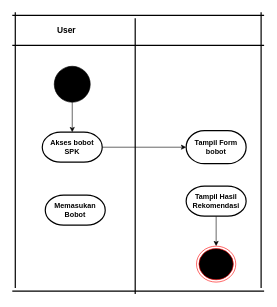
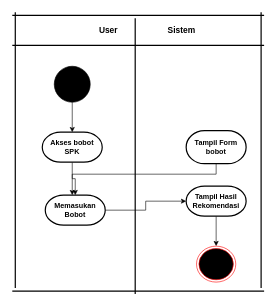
  <mxCell id="0" />
  <mxCell id="1" parent="0" />
  <mxCell id="2" value="" style="edgeStyle=orthogonalEdgeStyle;rounded=0;orthogonalLoop=1;jettySize=auto;html=1;" edge="1" parent="1" source="3" target="5"><mxGeometry relative="1" as="geometry" /></mxCell>
  <mxCell id="3" value="" style="ellipse;whiteSpace=wrap;html=1;aspect=fixed;fillColor=#000000;" vertex="1" parent="1"><mxGeometry x="90" y="110" width="60" height="60" as="geometry" /></mxCell>
- <mxCell id="4" style="edgeStyle=orthogonalEdgeStyle;rounded=0;orthogonalLoop=1;jettySize=auto;html=1;" edge="1" parent="1" source="5" target="7"><mxGeometry relative="1" as="geometry" /></mxCell>
+ <mxCell id="4" style="edgeStyle=orthogonalEdgeStyle;rounded=0;orthogonalLoop=1;jettySize=auto;html=1;" edge="1" parent="1" source="5" target="9"><mxGeometry relative="1" as="geometry" /></mxCell>
  <mxCell id="5" value="&lt;b&gt;Akses bobot SPK&lt;/b&gt;" style="strokeWidth=2;html=1;shape=mxgraph.flowchart.terminator;whiteSpace=wrap;fillColor=#FFFFFF;" vertex="1" parent="1"><mxGeometry x="70" y="220" width="100" height="50" as="geometry" /></mxCell>
+ <mxCell id="6" style="edgeStyle=orthogonalEdgeStyle;rounded=0;orthogonalLoop=1;jettySize=auto;html=1;" edge="1" parent="1" source="7" target="9"><mxGeometry relative="1" as="geometry"><Array as="points"><mxPoint x="360" y="290" /><mxPoint x="120" y="290" /></Array></mxGeometry></mxCell>
  <mxCell id="7" value="&lt;b&gt;Tampil Form bobot&lt;/b&gt;" style="strokeWidth=2;html=1;shape=mxgraph.flowchart.terminator;whiteSpace=wrap;fillColor=#FFFFFF;" vertex="1" parent="1"><mxGeometry x="310" y="217.5" width="100" height="55" as="geometry" /></mxCell>
+ <mxCell id="8" style="edgeStyle=orthogonalEdgeStyle;rounded=0;orthogonalLoop=1;jettySize=auto;html=1;" edge="1" parent="1" source="9" target="11"><mxGeometry relative="1" as="geometry" /></mxCell>
  <mxCell id="9" value="&lt;b&gt;Memasukan Bobot&lt;/b&gt;" style="strokeWidth=2;html=1;shape=mxgraph.flowchart.terminator;whiteSpace=wrap;fillColor=#FFFFFF;" vertex="1" parent="1"><mxGeometry x="75" y="325" width="100" height="50" as="geometry" /></mxCell>
  <mxCell id="10" style="edgeStyle=orthogonalEdgeStyle;rounded=0;orthogonalLoop=1;jettySize=auto;html=1;entryX=0.5;entryY=0;entryDx=0;entryDy=0;" edge="1" parent="1" source="11" target="12"><mxGeometry relative="1" as="geometry" /></mxCell>
  <mxCell id="11" value="&lt;b&gt;Tampil Hasil Rekomendasi&lt;/b&gt;" style="strokeWidth=2;html=1;shape=mxgraph.flowchart.terminator;whiteSpace=wrap;fillColor=#FFFFFF;" vertex="1" parent="1"><mxGeometry x="310" y="310" width="100" height="50" as="geometry" /></mxCell>
  <mxCell id="12" value="" style="ellipse;html=1;shape=endState;fillColor=#000000;strokeColor=#ff0000;" vertex="1" parent="1"><mxGeometry x="327.25" y="410" width="65.5" height="60" as="geometry" /></mxCell>
  <mxCell id="13" value="" style="line;strokeWidth=2;direction=south;html=1;fillColor=#FFFFFF;" vertex="1" parent="1"><mxGeometry x="220" y="30" width="10" height="460" as="geometry" /></mxCell>
  <mxCell id="14" value="" style="line;strokeWidth=2;html=1;fillColor=#FFFFFF;" vertex="1" parent="1"><mxGeometry x="20" y="70" width="420" height="10" as="geometry" /></mxCell>
- <mxCell id="15" value="&lt;b&gt;&lt;font style=&quot;font-size: 14px&quot;&gt;User&lt;/font&gt;&lt;/b&gt;" style="text;html=1;align=center;verticalAlign=middle;resizable=0;points=[];autosize=1;strokeColor=none;fillColor=none;" vertex="1" parent="1"><mxGeometry x="85" y="40" width="50" height="20" as="geometry" /></mxCell>
+ <mxCell id="15" value="&lt;b&gt;&lt;font style=&quot;font-size: 14px&quot;&gt;User&lt;/font&gt;&lt;/b&gt;" style="text;html=1;align=center;verticalAlign=middle;resizable=0;points=[];autosize=1;strokeColor=none;fillColor=none;" vertex="1" parent="1"><mxGeometry x="155" y="40" width="50" height="20" as="geometry" /></mxCell>
+ <mxCell id="16" value="&lt;b&gt;&lt;font style=&quot;font-size: 14px&quot;&gt;Sistem&lt;/font&gt;&lt;/b&gt;" style="text;html=1;align=center;verticalAlign=middle;resizable=0;points=[];autosize=1;strokeColor=none;fillColor=none;" vertex="1" parent="1"><mxGeometry x="272.25" y="40" width="60" height="20" as="geometry" /></mxCell>
  <mxCell id="17" value="" style="line;strokeWidth=2;html=1;fillColor=#FFFFFF;" vertex="1" parent="1"><mxGeometry x="20" y="20" width="420" height="10" as="geometry" /></mxCell>
  <mxCell id="18" value="" style="line;strokeWidth=2;direction=south;html=1;fillColor=#FFFFFF;" vertex="1" parent="1"><mxGeometry x="430" y="20" width="10" height="460" as="geometry" /></mxCell>
  <mxCell id="19" value="" style="line;strokeWidth=2;direction=south;html=1;fillColor=#FFFFFF;" vertex="1" parent="1"><mxGeometry x="20" y="20" width="10" height="460" as="geometry" /></mxCell>
  <mxCell id="20" value="" style="line;strokeWidth=2;html=1;fillColor=#FFFFFF;" vertex="1" parent="1"><mxGeometry x="20" y="480" width="420" height="10" as="geometry" /></mxCell>
